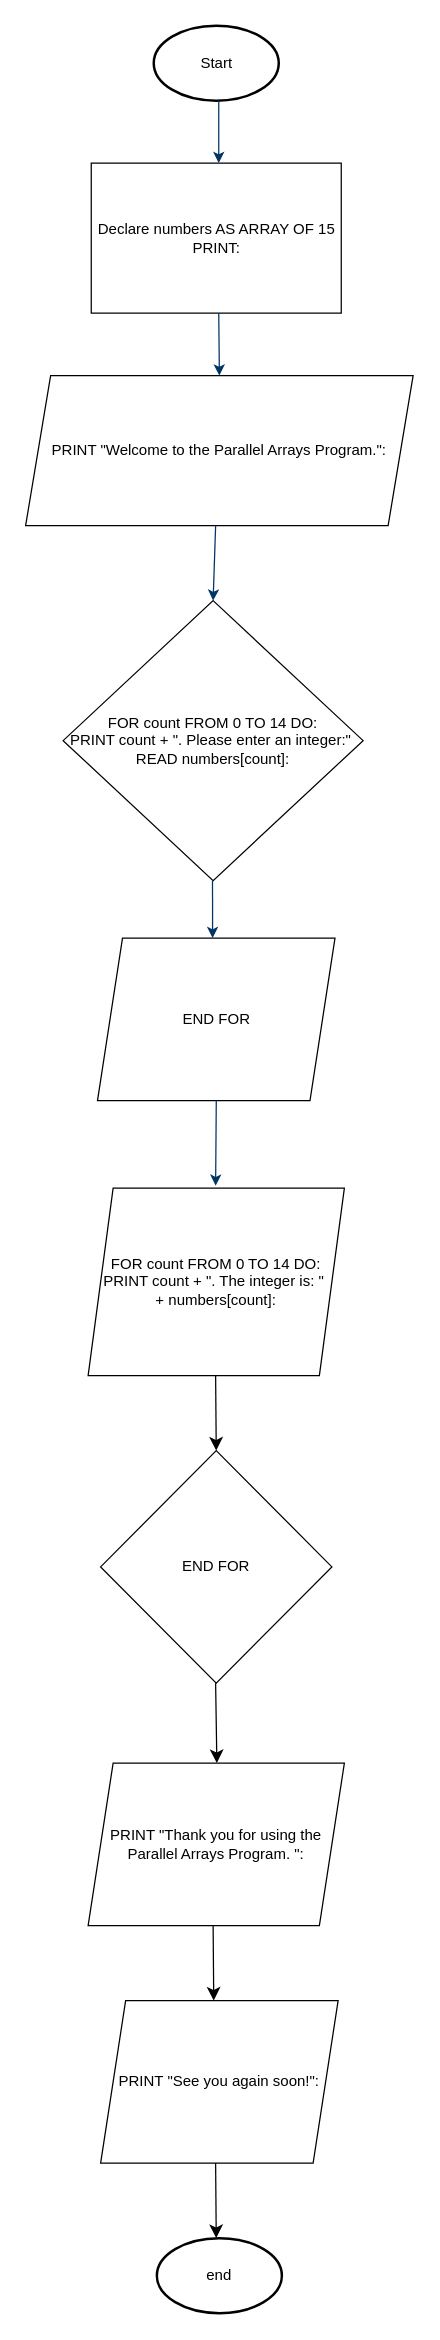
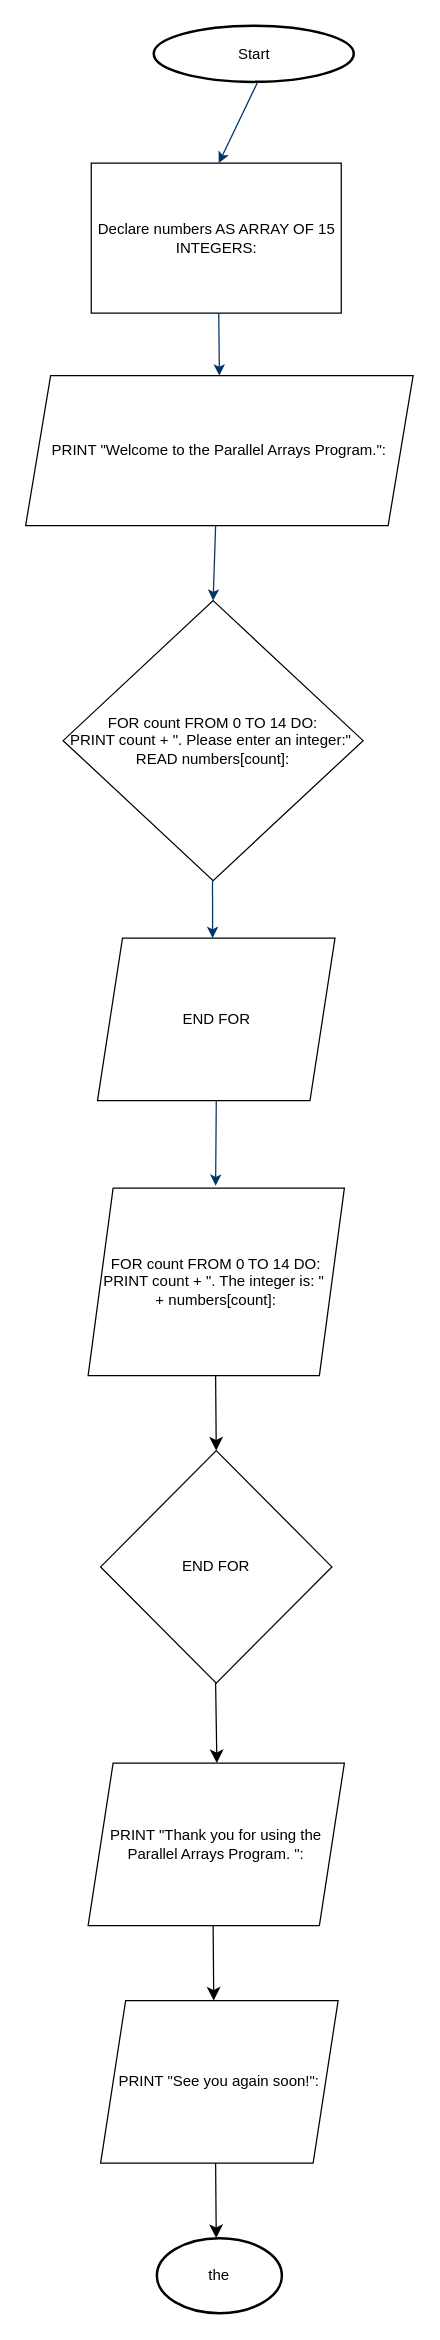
  <mxCell id="0" />
  <mxCell id="1" parent="0" />
- <mxCell id="2" value="Start" style="strokeWidth=2;html=1;shape=mxgraph.flowchart.start_1;whiteSpace=wrap;" vertex="1" parent="1"><mxGeometry x="122.5" y="20" width="100" height="60" as="geometry" /></mxCell>
+ <mxCell id="2" value="Start" style="strokeWidth=2;html=1;shape=mxgraph.flowchart.start_1;whiteSpace=wrap;" vertex="1" parent="1"><mxGeometry x="122.5" y="20" width="160" height="45" as="geometry" /></mxCell>
  <mxCell id="3" value="PRINT &quot;Welcome to the Parallel Arrays Program.&quot;:" style="shape=parallelogram;perimeter=parallelogramPerimeter;whiteSpace=wrap;html=1;fixedSize=1;" vertex="1" parent="1"><mxGeometry x="20" y="300" width="310" height="120" as="geometry" /></mxCell>
- <mxCell id="4" value="Declare numbers AS ARRAY OF 15 PRINT:" style="rounded=0;whiteSpace=wrap;html=1;" vertex="1" parent="1"><mxGeometry x="72.5" y="130" width="200" height="120" as="geometry" /></mxCell>
+ <mxCell id="4" value="Declare numbers AS ARRAY OF 15 INTEGERS:" style="rounded=0;whiteSpace=wrap;html=1;" vertex="1" parent="1"><mxGeometry x="72.5" y="130" width="200" height="120" as="geometry" /></mxCell>
  <mxCell id="5" value="FOR count FROM 0 TO 14 DO:&lt;div&gt;PRINT count + &quot;. Please enter an integer:&quot;&amp;nbsp;&lt;/div&gt;&lt;div&gt;READ numbers[count]:&lt;/div&gt;" style="rhombus;whiteSpace=wrap;html=1;" vertex="1" parent="1"><mxGeometry x="50" y="480" width="240" height="224" as="geometry" /></mxCell>
  <mxCell id="6" value="END FOR" style="shape=parallelogram;perimeter=parallelogramPerimeter;whiteSpace=wrap;html=1;fixedSize=1;" vertex="1" parent="1"><mxGeometry x="77.5" y="750" width="190" height="130" as="geometry" /></mxCell>
- <mxCell id="7" value="end" style="strokeWidth=2;html=1;shape=mxgraph.flowchart.start_1;whiteSpace=wrap;" vertex="1" parent="1"><mxGeometry x="125" y="1790" width="100" height="60" as="geometry" /></mxCell>
+ <mxCell id="7" value="the" style="strokeWidth=2;html=1;shape=mxgraph.flowchart.start_1;whiteSpace=wrap;" vertex="1" parent="1"><mxGeometry x="125" y="1790" width="100" height="60" as="geometry" /></mxCell>
  <mxCell id="8" value="FOR count FROM 0 TO 14 DO:&lt;div&gt;PRINT count + &quot;. The integer is: &quot;&amp;nbsp;&lt;/div&gt;&lt;div&gt;+ numbers[count]:&lt;/div&gt;" style="shape=parallelogram;perimeter=parallelogramPerimeter;whiteSpace=wrap;html=1;fixedSize=1;" vertex="1" parent="1"><mxGeometry x="70" y="950" width="205" height="150" as="geometry" /></mxCell>
  <mxCell id="9" value="END FOR" style="rhombus;whiteSpace=wrap;html=1;" vertex="1" parent="1"><mxGeometry x="80" y="1160" width="185" height="186" as="geometry" /></mxCell>
  <mxCell id="10" value="PRINT &quot;Thank you for using the Parallel Arrays Program. &quot;:" style="shape=parallelogram;perimeter=parallelogramPerimeter;whiteSpace=wrap;html=1;fixedSize=1;" vertex="1" parent="1"><mxGeometry x="70" y="1410" width="205" height="130" as="geometry" /></mxCell>
  <mxCell id="11" value="PRINT &quot;See you again soon!&quot;:" style="shape=parallelogram;perimeter=parallelogramPerimeter;whiteSpace=wrap;html=1;fixedSize=1;" vertex="1" parent="1"><mxGeometry x="80" y="1600" width="190" height="130" as="geometry" /></mxCell>
  <mxCell id="12" value="" style="endArrow=classic;html=1;rounded=0;fontSize=12;startSize=8;endSize=8;curved=1;" edge="1" parent="1"><mxGeometry width="50" height="50" relative="1" as="geometry"><mxPoint x="172" y="1730" as="sourcePoint" /><mxPoint x="172.5" y="1790" as="targetPoint" /></mxGeometry></mxCell>
  <mxCell id="13" value="" style="endArrow=classic;html=1;rounded=0;fontSize=12;startSize=8;endSize=8;curved=1;" edge="1" parent="1"><mxGeometry width="50" height="50" relative="1" as="geometry"><mxPoint x="170" y="1540" as="sourcePoint" /><mxPoint x="170.5" y="1600" as="targetPoint" /></mxGeometry></mxCell>
  <mxCell id="14" value="" style="endArrow=classic;html=1;rounded=0;fontSize=12;startSize=8;endSize=8;curved=1;" edge="1" parent="1"><mxGeometry width="50" height="50" relative="1" as="geometry"><mxPoint x="172" y="1346" as="sourcePoint" /><mxPoint x="173" y="1410" as="targetPoint" /></mxGeometry></mxCell>
  <mxCell id="15" value="" style="endArrow=classic;html=1;rounded=0;fontSize=12;startSize=8;endSize=8;curved=1;" edge="1" parent="1"><mxGeometry width="50" height="50" relative="1" as="geometry"><mxPoint x="172" y="1100" as="sourcePoint" /><mxPoint x="172.5" y="1160" as="targetPoint" /></mxGeometry></mxCell>
  <mxCell id="16" style="fontStyle=1;strokeColor=#003366;strokeWidth=1;html=1;entryX=0.556;entryY=-0.013;entryDx=0;entryDy=0;entryPerimeter=0;" edge="1" parent="1"><mxGeometry relative="1" as="geometry"><mxPoint x="172.52" y="880" as="sourcePoint" /><mxPoint x="172" y="948.05" as="targetPoint" /></mxGeometry></mxCell>
  <mxCell id="17" style="fontStyle=1;strokeColor=#003366;strokeWidth=1;html=1;entryX=0.511;entryY=0;entryDx=0;entryDy=0;entryPerimeter=0;" edge="1" parent="1"><mxGeometry relative="1" as="geometry"><mxPoint x="169.5" y="704" as="sourcePoint" /><mxPoint x="169.59" y="750" as="targetPoint" /></mxGeometry></mxCell>
  <mxCell id="18" style="fontStyle=1;strokeColor=#003366;strokeWidth=1;html=1;entryX=0.5;entryY=0;entryDx=0;entryDy=0;" edge="1" parent="1" target="5"><mxGeometry relative="1" as="geometry"><mxPoint x="172" y="420" as="sourcePoint" /><mxPoint x="175" y="480" as="targetPoint" /></mxGeometry></mxCell>
  <mxCell id="19" style="fontStyle=1;strokeColor=#003366;strokeWidth=1;html=1;entryX=0.5;entryY=0;entryDx=0;entryDy=0;" edge="1" parent="1" target="3"><mxGeometry relative="1" as="geometry"><mxPoint x="174.5" y="250" as="sourcePoint" /><mxPoint x="174.5" y="290" as="targetPoint" /></mxGeometry></mxCell>
  <mxCell id="20" style="fontStyle=1;strokeColor=#003366;strokeWidth=1;html=1;exitX=0.52;exitY=1;exitDx=0;exitDy=0;exitPerimeter=0;" edge="1" parent="1" source="2"><mxGeometry relative="1" as="geometry"><mxPoint x="174.5" y="90" as="sourcePoint" /><mxPoint x="174.5" y="130" as="targetPoint" /></mxGeometry></mxCell>
